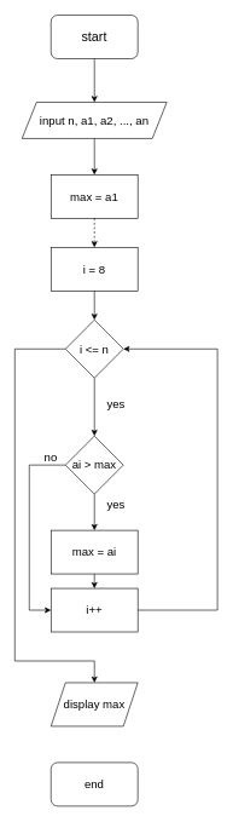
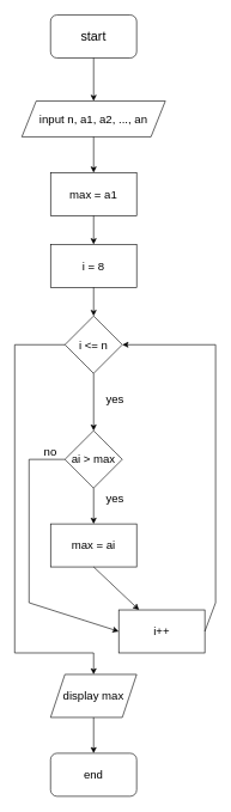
  <mxCell id="0" />
  <mxCell id="1" parent="0" />
  <mxCell id="2" value="&lt;font style=&quot;font-size: 18px;&quot;&gt;start&lt;/font&gt;" style="rounded=1;whiteSpace=wrap;html=1;" parent="1" vertex="1"><mxGeometry x="70" y="20" width="120" height="60" as="geometry" /></mxCell>
  <mxCell id="3" value="" style="endArrow=classic;html=1;rounded=0;fontSize=18;exitX=0.5;exitY=1;exitDx=0;exitDy=0;" parent="1" source="2" edge="1"><mxGeometry width="50" height="50" relative="1" as="geometry"><mxPoint x="130" y="320" as="sourcePoint" /><mxPoint x="130" y="140" as="targetPoint" /></mxGeometry></mxCell>
  <mxCell id="4" value="&lt;font style=&quot;font-size: 16px;&quot;&gt;input n, a1, a2, ..., an&lt;/font&gt;" style="shape=parallelogram;perimeter=parallelogramPerimeter;whiteSpace=wrap;html=1;fixedSize=1;fontSize=18;" parent="1" vertex="1"><mxGeometry x="30" y="140" width="200" height="50" as="geometry" /></mxCell>
  <mxCell id="5" value="" style="endArrow=classic;html=1;rounded=0;fontSize=16;exitX=0.5;exitY=1;exitDx=0;exitDy=0;" parent="1" source="4" edge="1"><mxGeometry width="50" height="50" relative="1" as="geometry"><mxPoint x="10" y="310" as="sourcePoint" /><mxPoint x="130" y="240" as="targetPoint" /></mxGeometry></mxCell>
  <mxCell id="6" value="max = a1" style="rounded=0;whiteSpace=wrap;html=1;fontSize=16;" parent="1" vertex="1"><mxGeometry x="70" y="240" width="120" height="60" as="geometry" /></mxCell>
  <mxCell id="7" value="i = 8" style="rounded=0;whiteSpace=wrap;html=1;fontSize=16;" parent="1" vertex="1"><mxGeometry x="70" y="340" width="120" height="60" as="geometry" /></mxCell>
- <mxCell id="8" value="" style="endArrow=classic;html=1;rounded=0;fontSize=16;exitX=0.5;exitY=1;exitDx=0;exitDy=0;entryX=0.5;entryY=0;entryDx=0;entryDy=0;dashed=1;" parent="1" source="6" target="7" edge="1"><mxGeometry width="50" height="50" relative="1" as="geometry"><mxPoint x="10" y="310" as="sourcePoint" /><mxPoint x="60" y="260" as="targetPoint" /></mxGeometry></mxCell>
+ <mxCell id="8" value="" style="endArrow=classic;html=1;rounded=0;fontSize=16;exitX=0.5;exitY=1;exitDx=0;exitDy=0;entryX=0.5;entryY=0;entryDx=0;entryDy=0;" parent="1" source="6" target="7" edge="1"><mxGeometry width="50" height="50" relative="1" as="geometry"><mxPoint x="10" y="310" as="sourcePoint" /><mxPoint x="60" y="260" as="targetPoint" /></mxGeometry></mxCell>
  <mxCell id="9" value="i &amp;lt;= n" style="rhombus;whiteSpace=wrap;html=1;fontSize=16;" parent="1" vertex="1"><mxGeometry x="90" y="440" width="80" height="80" as="geometry" /></mxCell>
  <mxCell id="10" value="" style="endArrow=classic;html=1;rounded=0;fontSize=16;exitX=0.5;exitY=1;exitDx=0;exitDy=0;" parent="1" source="7" target="9" edge="1"><mxGeometry width="50" height="50" relative="1" as="geometry"><mxPoint x="110" y="490" as="sourcePoint" /><mxPoint x="160" y="440" as="targetPoint" /></mxGeometry></mxCell>
  <mxCell id="11" value="" style="endArrow=classic;html=1;rounded=0;fontSize=16;exitX=0.5;exitY=1;exitDx=0;exitDy=0;" parent="1" source="9" edge="1"><mxGeometry width="50" height="50" relative="1" as="geometry"><mxPoint x="110" y="570" as="sourcePoint" /><mxPoint x="130" y="600" as="targetPoint" /></mxGeometry></mxCell>
  <mxCell id="12" value="ai &amp;gt; max" style="rhombus;whiteSpace=wrap;html=1;fontSize=16;" parent="1" vertex="1"><mxGeometry x="90" y="600" width="80" height="80" as="geometry" /></mxCell>
  <mxCell id="13" value="" style="endArrow=classic;html=1;rounded=0;fontSize=16;exitX=0.5;exitY=1;exitDx=0;exitDy=0;" parent="1" source="12" edge="1"><mxGeometry width="50" height="50" relative="1" as="geometry"><mxPoint x="110" y="680" as="sourcePoint" /><mxPoint x="130" y="730" as="targetPoint" /></mxGeometry></mxCell>
  <mxCell id="14" value="max = ai" style="rounded=0;whiteSpace=wrap;html=1;fontSize=16;" parent="1" vertex="1"><mxGeometry x="70" y="730" width="120" height="60" as="geometry" /></mxCell>
  <mxCell id="15" value="yes" style="text;html=1;strokeColor=none;fillColor=none;align=center;verticalAlign=middle;whiteSpace=wrap;rounded=0;fontSize=16;" parent="1" vertex="1"><mxGeometry x="130" y="680" width="60" height="30" as="geometry" /></mxCell>
  <mxCell id="16" value="yes" style="text;html=1;strokeColor=none;fillColor=none;align=center;verticalAlign=middle;whiteSpace=wrap;rounded=0;fontSize=16;" parent="1" vertex="1"><mxGeometry x="130" y="540" width="60" height="30" as="geometry" /></mxCell>
  <mxCell id="17" value="" style="endArrow=classic;html=1;rounded=0;fontSize=16;exitX=0.5;exitY=1;exitDx=0;exitDy=0;" parent="1" source="14" target="18" edge="1"><mxGeometry width="50" height="50" relative="1" as="geometry"><mxPoint x="110" y="670" as="sourcePoint" /><mxPoint x="130" y="840" as="targetPoint" /></mxGeometry></mxCell>
- <mxCell id="18" value="i++" style="rounded=0;whiteSpace=wrap;html=1;fontSize=16;" parent="1" vertex="1"><mxGeometry x="70" y="810" width="120" height="60" as="geometry" /></mxCell>
+ <mxCell id="18" value="i++" style="rounded=0;whiteSpace=wrap;html=1;fontSize=16;" parent="1" vertex="1"><mxGeometry x="165" y="850" width="120" height="60" as="geometry" /></mxCell>
  <mxCell id="19" value="" style="endArrow=none;html=1;rounded=0;fontSize=16;exitX=1;exitY=0.5;exitDx=0;exitDy=0;" parent="1" source="18" edge="1"><mxGeometry width="50" height="50" relative="1" as="geometry"><mxPoint x="100" y="590" as="sourcePoint" /><mxPoint x="300" y="480" as="targetPoint" /><Array as="points"><mxPoint x="300" y="840" /></Array></mxGeometry></mxCell>
  <mxCell id="20" value="" style="endArrow=classic;html=1;rounded=0;fontSize=16;entryX=1;entryY=0.5;entryDx=0;entryDy=0;" parent="1" target="9" edge="1"><mxGeometry width="50" height="50" relative="1" as="geometry"><mxPoint x="300" y="480" as="sourcePoint" /><mxPoint x="150" y="540" as="targetPoint" /></mxGeometry></mxCell>
  <mxCell id="21" value="no" style="text;html=1;strokeColor=none;fillColor=none;align=center;verticalAlign=middle;whiteSpace=wrap;rounded=0;fontSize=16;" parent="1" vertex="1"><mxGeometry x="40" y="620" width="60" height="20" as="geometry" /></mxCell>
  <mxCell id="22" value="" style="endArrow=none;html=1;rounded=0;fontSize=16;entryX=0;entryY=0.5;entryDx=0;entryDy=0;" parent="1" target="9" edge="1"><mxGeometry width="50" height="50" relative="1" as="geometry"><mxPoint x="20" y="910" as="sourcePoint" /><mxPoint x="180" y="670" as="targetPoint" /><Array as="points"><mxPoint x="20" y="480" /></Array></mxGeometry></mxCell>
  <mxCell id="23" value="" style="endArrow=classic;html=1;rounded=0;fontSize=16;" parent="1" edge="1"><mxGeometry width="50" height="50" relative="1" as="geometry"><mxPoint x="20" y="910" as="sourcePoint" /><mxPoint x="130" y="940" as="targetPoint" /><Array as="points"><mxPoint x="130" y="910" /></Array></mxGeometry></mxCell>
  <mxCell id="24" value="end" style="rounded=1;whiteSpace=wrap;html=1;fontSize=16;" parent="1" vertex="1"><mxGeometry x="70" y="1050" width="120" height="60" as="geometry" /></mxCell>
  <mxCell id="25" value="display max" style="shape=parallelogram;perimeter=parallelogramPerimeter;whiteSpace=wrap;html=1;fixedSize=1;fontSize=16;" parent="1" vertex="1"><mxGeometry x="70" y="940" width="120" height="60" as="geometry" /></mxCell>
+ <mxCell id="26" value="" style="endArrow=classic;html=1;rounded=0;fontSize=16;exitX=0.5;exitY=1;exitDx=0;exitDy=0;entryX=0.5;entryY=0;entryDx=0;entryDy=0;" parent="1" source="25" target="24" edge="1"><mxGeometry width="50" height="50" relative="1" as="geometry"><mxPoint x="110" y="890" as="sourcePoint" /><mxPoint x="160" y="840" as="targetPoint" /></mxGeometry></mxCell>
  <mxCell id="27" value="" style="endArrow=none;html=1;rounded=0;exitX=0;exitY=0.5;exitDx=0;exitDy=0;" edge="1" parent="1" source="12"><mxGeometry width="50" height="50" relative="1" as="geometry"><mxPoint x="130" y="720" as="sourcePoint" /><mxPoint x="40" y="640" as="targetPoint" /></mxGeometry></mxCell>
  <mxCell id="28" value="" style="endArrow=classic;html=1;rounded=0;entryX=0;entryY=0.5;entryDx=0;entryDy=0;" edge="1" parent="1" target="18"><mxGeometry width="50" height="50" relative="1" as="geometry"><mxPoint x="40" y="640" as="sourcePoint" /><mxPoint x="180" y="670" as="targetPoint" /><Array as="points"><mxPoint x="40" y="840" /></Array></mxGeometry></mxCell>
